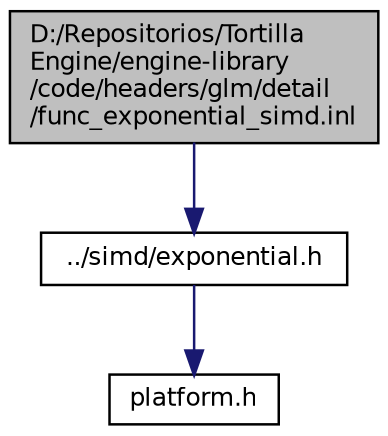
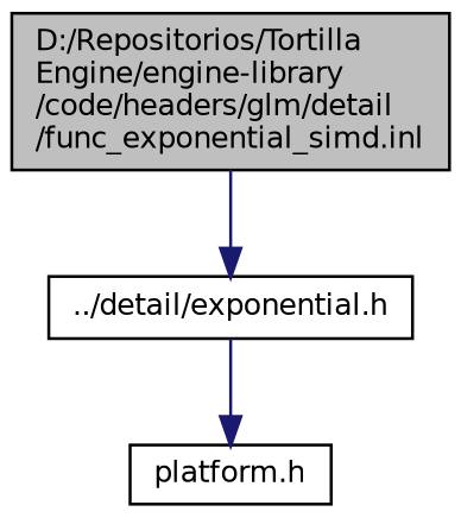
  digraph {
    node [color=black fillcolor=white fontname=Helvetica fontsize=10 shape=record style=filled]
    edge [color=midnightblue fontname=Helvetica fontsize=10 labelfontname=Helvetica labelfontsize=10 style=solid]
    n1 [fillcolor=grey75 fontcolor=black height=0.2 label="D:/Repositorios/Tortilla\lEngine/engine-library\l/code/headers/glm/detail\l/func_exponential_simd.inl" width=0.4]
-   n2 [height=0.2 label="../simd/exponential.h" width=0.4]
+   n2 [height=0.2 label="../detail/exponential.h" width=0.4]
    n3 [height=0.2 label="platform.h" width=0.4]
    n1 -> n2
    n2 -> n3
  }
